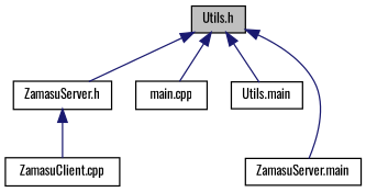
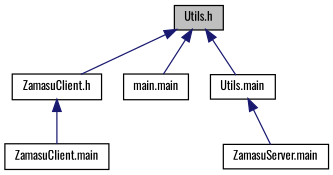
  digraph {
    fontname=Oswald
    node [color=black fillcolor=white fontname=Oswald fontsize=10 shape=record style=filled]
    edge [color=midnightblue dir=back fontname=Oswald fontsize=10 labelfontname=Helvetica labelfontsize=10 style=solid]
    n1 [fillcolor=grey75 fontcolor=black height=0.2 label="Utils.h" width=0.4]
-   n2 [height=0.2 label="ZamasuServer.h" width=0.4]
-   n3 [height=0.2 label="main.cpp" width=0.4]
+   n2 [height=0.2 label="ZamasuClient.h" width=0.4]
+   n3 [height=0.2 label="main.main" width=0.4]
    n4 [height=0.2 label="Utils.main" width=0.4]
    n5 [height=0.2 label="ZamasuServer.main" width=0.4]
-   n6 [height=0.2 label="ZamasuClient.cpp" width=0.4]
+   n6 [height=0.2 label="ZamasuClient.main" width=0.4]
    n1 -> n2
    n1 -> n3
    n1 -> n4
-   n1 -> n5
+   n4 -> n5
    n2 -> n6
  }
